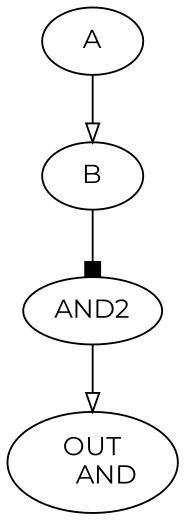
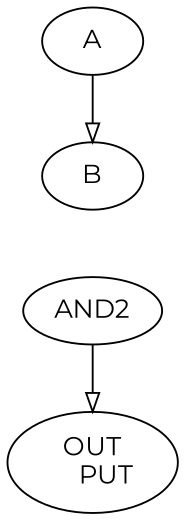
  digraph {
    fontname=Montserrat
    node [fontname=Montserrat]
    edge [arrowhead=onormal fontname=Montserrat]
    n1 [label=" A "]
    n2 [label=" B "]
    n3 [label=AND2]
-   n4 [label="OUT\n    AND"]
+   n4 [label="OUT\n    PUT"]
    n1 -> n2
-   n2 -> n3 [arrowhead=box]
    n3 -> n4
  }
